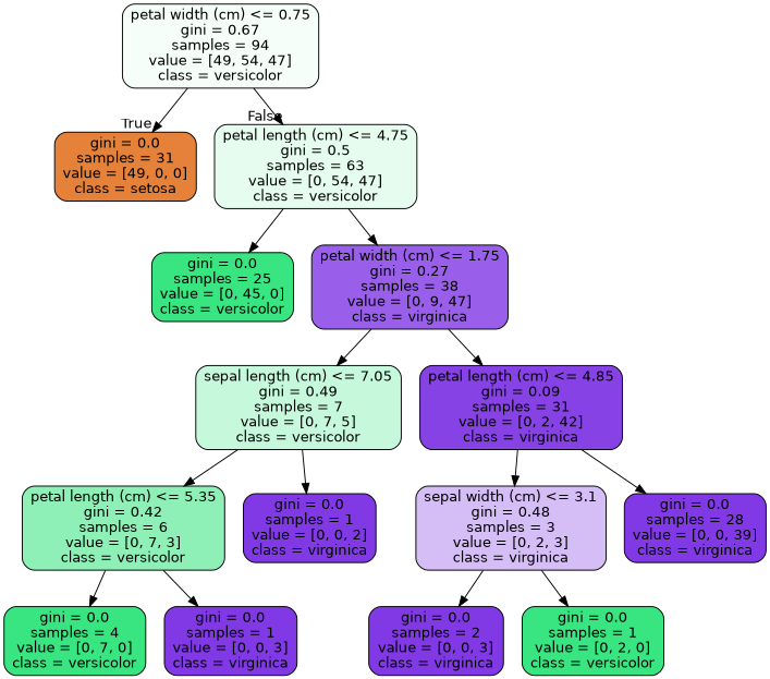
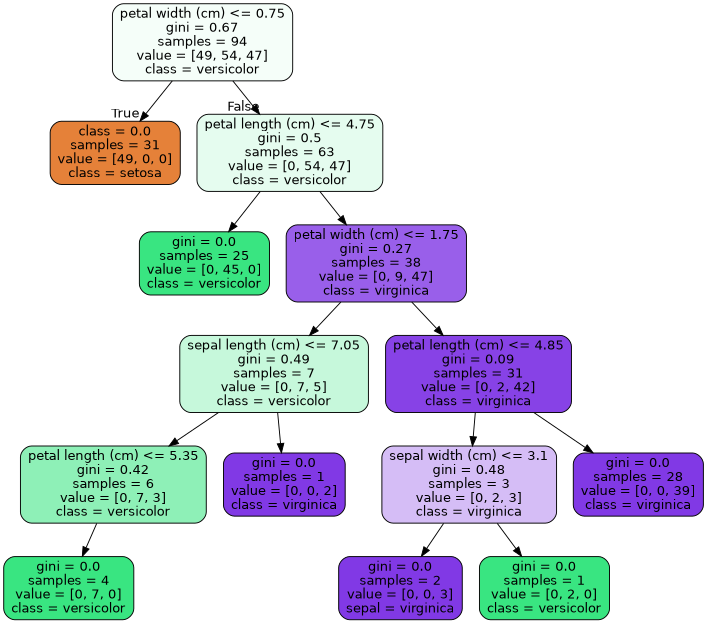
  digraph {
    node [color=black fillcolor="#8139e5" fontname=helvetica shape=box style="filled, rounded"]
    edge [fontname=helvetica]
    n1 [fillcolor="#f5fef9" label="petal width (cm) <= 0.75\ngini = 0.67\nsamples = 94\nvalue = [49, 54, 47]\nclass = versicolor"]
-   n2 [fillcolor="#e58139" label="gini = 0.0\nsamples = 31\nvalue = [49, 0, 0]\nclass = setosa"]
+   n2 [fillcolor="#e58139" label="class = 0.0\nsamples = 31\nvalue = [49, 0, 0]\nclass = setosa"]
    n3 [fillcolor="#e5fcef" label="petal length (cm) <= 4.75\ngini = 0.5\nsamples = 63\nvalue = [0, 54, 47]\nclass = versicolor"]
    n4 [fillcolor="#39e581" label="gini = 0.0\nsamples = 25\nvalue = [0, 45, 0]\nclass = versicolor"]
    n5 [fillcolor="#995fea" label="petal width (cm) <= 1.75\ngini = 0.27\nsamples = 38\nvalue = [0, 9, 47]\nclass = virginica"]
    n6 [fillcolor="#c6f8db" label="sepal length (cm) <= 7.05\ngini = 0.49\nsamples = 7\nvalue = [0, 7, 5]\nclass = versicolor"]
    n7 [fillcolor="#8742e6" label="petal length (cm) <= 4.85\ngini = 0.09\nsamples = 31\nvalue = [0, 2, 42]\nclass = virginica"]
    n8 [fillcolor="#8ef0b7" label="petal length (cm) <= 5.35\ngini = 0.42\nsamples = 6\nvalue = [0, 7, 3]\nclass = versicolor"]
    n9 [label="gini = 0.0\nsamples = 1\nvalue = [0, 0, 2]\nclass = virginica"]
    n10 [fillcolor="#d5bdf6" label="sepal width (cm) <= 3.1\ngini = 0.48\nsamples = 3\nvalue = [0, 2, 3]\nclass = virginica"]
    n11 [label="gini = 0.0\nsamples = 28\nvalue = [0, 0, 39]\nclass = virginica"]
    n12 [fillcolor="#39e581" label="gini = 0.0\nsamples = 4\nvalue = [0, 7, 0]\nclass = versicolor"]
-   n13 [label="gini = 0.0\nsamples = 1\nvalue = [0, 0, 3]\nclass = virginica"]
-   n14 [label="gini = 0.0\nsamples = 2\nvalue = [0, 0, 3]\nclass = virginica"]
+   n14 [label="gini = 0.0\nsamples = 2\nvalue = [0, 0, 3]\nsepal = virginica"]
    n15 [fillcolor="#39e581" label="gini = 0.0\nsamples = 1\nvalue = [0, 2, 0]\nclass = versicolor"]
    n1 -> n2 [headlabel=True labelangle=45 labeldistance=2.5]
    n1 -> n3 [headlabel=False labelangle=-45 labeldistance=2.5]
    n3 -> n4
    n3 -> n5
    n5 -> n6
    n5 -> n7
    n6 -> n8
    n6 -> n9
    n7 -> n10
    n7 -> n11
    n8 -> n12
-   n8 -> n13
    n10 -> n14
    n10 -> n15
  }
